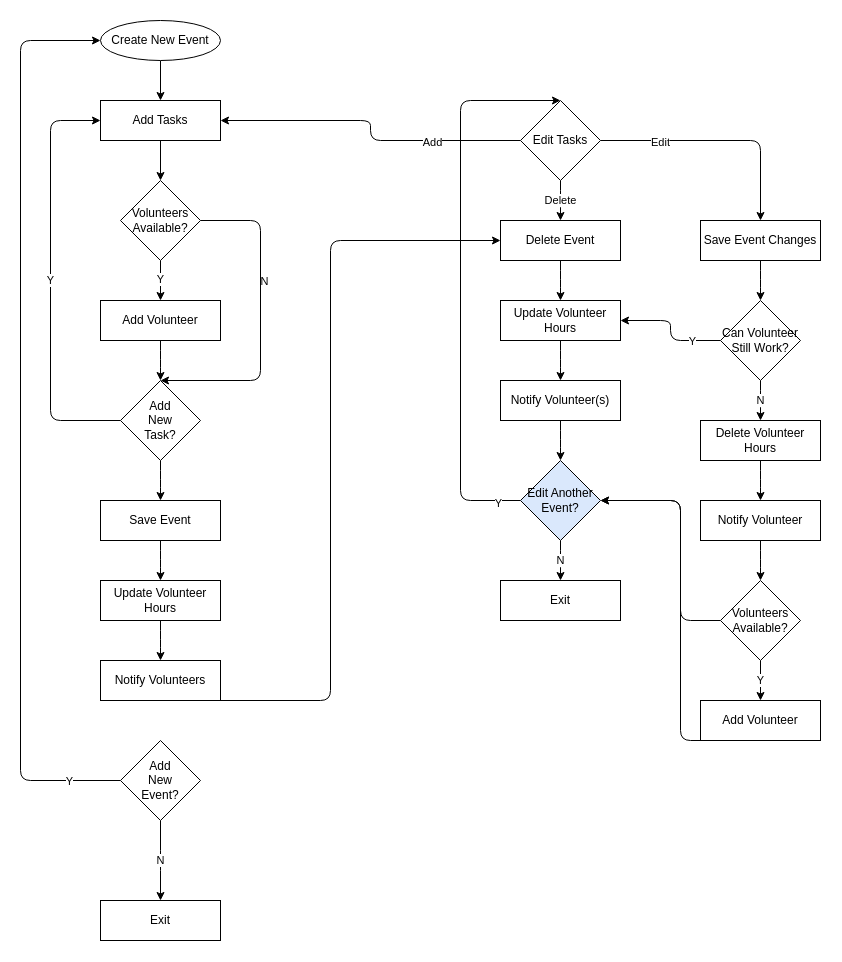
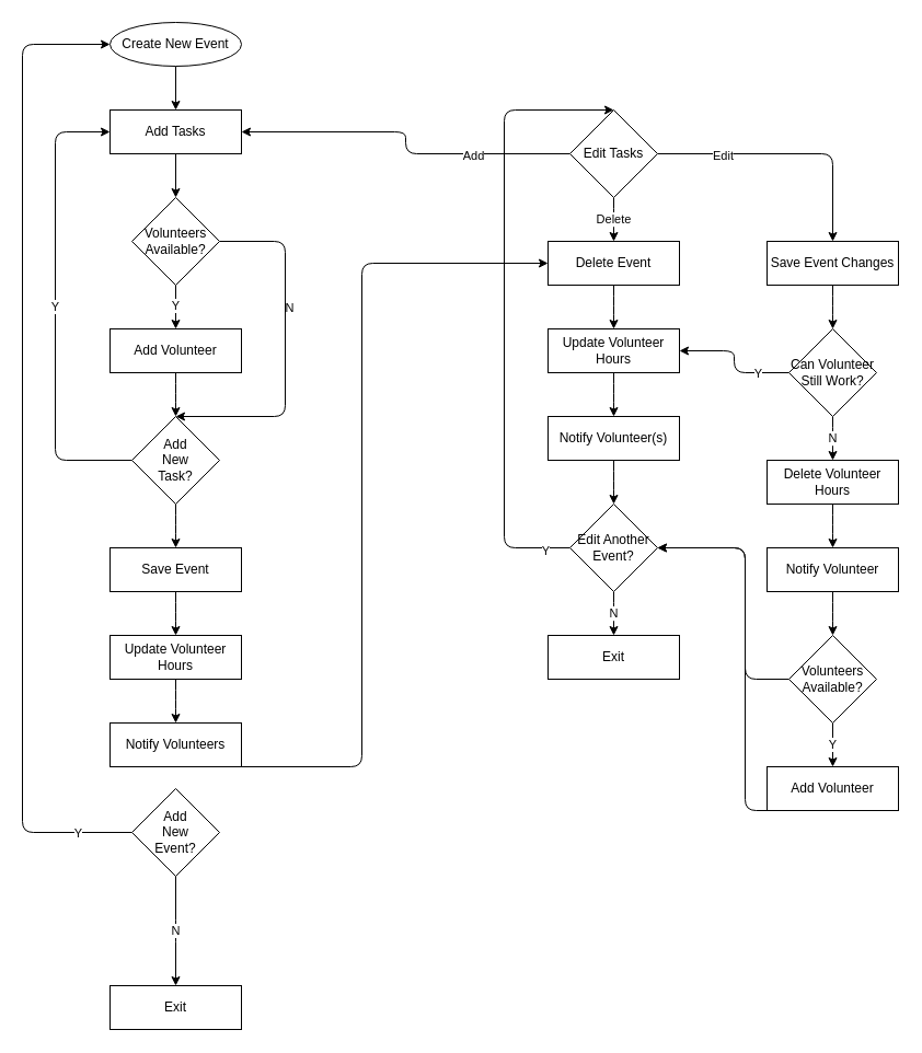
  <mxCell id="0" />
  <mxCell id="1" parent="0" />
  <mxCell id="2" style="edgeStyle=none;html=1;entryX=0.5;entryY=0;entryDx=0;entryDy=0;" edge="1" parent="1" source="3" target="5"><mxGeometry relative="1" as="geometry" /></mxCell>
  <mxCell id="3" value="Create New Event" style="ellipse;whiteSpace=wrap;html=1;" vertex="1" parent="1"><mxGeometry x="100" y="20" width="120" height="40" as="geometry" /></mxCell>
  <mxCell id="4" style="edgeStyle=none;html=1;exitX=0.5;exitY=1;exitDx=0;exitDy=0;entryX=0.5;entryY=0;entryDx=0;entryDy=0;" edge="1" parent="1" source="5" target="10"><mxGeometry relative="1" as="geometry" /></mxCell>
  <mxCell id="5" value="Add Tasks" style="rounded=0;whiteSpace=wrap;html=1;" vertex="1" parent="1"><mxGeometry x="100" y="100" width="120" height="40" as="geometry" /></mxCell>
  <mxCell id="6" style="edgeStyle=none;html=1;exitX=0.5;exitY=1;exitDx=0;exitDy=0;entryX=0.5;entryY=0;entryDx=0;entryDy=0;" edge="1" parent="1" source="10" target="12"><mxGeometry relative="1" as="geometry" /></mxCell>
  <mxCell id="7" value="Y" style="edgeLabel;html=1;align=center;verticalAlign=middle;resizable=0;points=[];" vertex="1" connectable="0" parent="6"><mxGeometry x="-0.108" y="-1" relative="1" as="geometry"><mxPoint as="offset" /></mxGeometry></mxCell>
  <mxCell id="8" style="edgeStyle=elbowEdgeStyle;html=1;exitX=1;exitY=0.5;exitDx=0;exitDy=0;entryX=0.5;entryY=0;entryDx=0;entryDy=0;" edge="1" parent="1" source="10" target="15"><mxGeometry relative="1" as="geometry"><Array as="points"><mxPoint x="260" y="300" /></Array></mxGeometry></mxCell>
  <mxCell id="9" value="N" style="edgeLabel;html=1;align=center;verticalAlign=middle;resizable=0;points=[];" vertex="1" connectable="0" parent="8"><mxGeometry x="-0.253" y="3" relative="1" as="geometry"><mxPoint as="offset" /></mxGeometry></mxCell>
  <mxCell id="10" value="Volunteers&lt;br&gt;Available?" style="rhombus;whiteSpace=wrap;html=1;" vertex="1" parent="1"><mxGeometry x="120" y="180" width="80" height="80" as="geometry" /></mxCell>
  <mxCell id="11" style="edgeStyle=elbowEdgeStyle;html=1;exitX=0.5;exitY=1;exitDx=0;exitDy=0;" edge="1" parent="1" source="12"><mxGeometry relative="1" as="geometry"><mxPoint x="160" y="380" as="targetPoint" /></mxGeometry></mxCell>
  <mxCell id="12" value="Add Volunteer" style="rounded=0;whiteSpace=wrap;html=1;" vertex="1" parent="1"><mxGeometry x="100" y="300" width="120" height="40" as="geometry" /></mxCell>
  <mxCell id="13" value="Y" style="edgeStyle=elbowEdgeStyle;html=1;exitX=0;exitY=0.5;exitDx=0;exitDy=0;entryX=0;entryY=0.5;entryDx=0;entryDy=0;elbow=vertical;" edge="1" parent="1" source="15" target="5"><mxGeometry relative="1" as="geometry"><Array as="points"><mxPoint x="50" y="190" /></Array></mxGeometry></mxCell>
  <mxCell id="14" style="edgeStyle=elbowEdgeStyle;html=1;exitX=0.5;exitY=1;exitDx=0;exitDy=0;entryX=0.5;entryY=0;entryDx=0;entryDy=0;" edge="1" parent="1" source="15" target="17"><mxGeometry relative="1" as="geometry" /></mxCell>
  <mxCell id="15" value="Add&lt;br&gt;New&lt;br&gt;Task?" style="rhombus;whiteSpace=wrap;html=1;" vertex="1" parent="1"><mxGeometry x="120" y="380" width="80" height="80" as="geometry" /></mxCell>
  <mxCell id="16" style="edgeStyle=elbowEdgeStyle;html=1;exitX=0.5;exitY=1;exitDx=0;exitDy=0;entryX=0.5;entryY=0;entryDx=0;entryDy=0;" edge="1" parent="1" source="17" target="34"><mxGeometry relative="1" as="geometry" /></mxCell>
  <mxCell id="17" value="Save Event" style="rounded=0;whiteSpace=wrap;html=1;" vertex="1" parent="1"><mxGeometry x="100" y="500" width="120" height="40" as="geometry" /></mxCell>
  <mxCell id="18" style="edgeStyle=elbowEdgeStyle;html=1;exitX=0;exitY=0.5;exitDx=0;exitDy=0;entryX=0;entryY=0.5;entryDx=0;entryDy=0;" edge="1" parent="1" source="21" target="3"><mxGeometry relative="1" as="geometry"><Array as="points"><mxPoint x="20" y="270" /></Array></mxGeometry></mxCell>
  <mxCell id="19" value="Y" style="edgeLabel;html=1;align=center;verticalAlign=middle;resizable=0;points=[];" vertex="1" connectable="0" parent="18"><mxGeometry x="-0.888" relative="1" as="geometry"><mxPoint as="offset" /></mxGeometry></mxCell>
  <mxCell id="20" value="N" style="edgeStyle=elbowEdgeStyle;html=1;exitX=0.5;exitY=1;exitDx=0;exitDy=0;entryX=0.5;entryY=0;entryDx=0;entryDy=0;elbow=vertical;" edge="1" parent="1" source="21" target="22"><mxGeometry relative="1" as="geometry"><mxPoint x="160" y="770" as="targetPoint" /></mxGeometry></mxCell>
- <mxCell id="21" value="Add&lt;br&gt;New&lt;br&gt;Event?" style="rhombus;whiteSpace=wrap;html=1;" vertex="1" parent="1"><mxGeometry x="120" y="740" width="80" height="80" as="geometry" /></mxCell>
+ <mxCell id="21" value="Add&lt;br&gt;New&lt;br&gt;Event?" style="rhombus;whiteSpace=wrap;html=1;" vertex="1" parent="1"><mxGeometry x="120" y="720" width="80" height="80" as="geometry" /></mxCell>
  <mxCell id="22" value="Exit" style="rounded=0;whiteSpace=wrap;html=1;" vertex="1" parent="1"><mxGeometry x="100" y="900" width="120" height="40" as="geometry" /></mxCell>
  <mxCell id="23" style="edgeStyle=elbowEdgeStyle;html=1;exitX=0.5;exitY=1;exitDx=0;exitDy=0;" edge="1" parent="1" source="24" target="32"><mxGeometry relative="1" as="geometry" /></mxCell>
  <mxCell id="24" value="Notify Volunteers" style="rounded=0;whiteSpace=wrap;html=1;" vertex="1" parent="1"><mxGeometry x="100" y="660" width="120" height="40" as="geometry" /></mxCell>
  <mxCell id="25" value="Delete" style="edgeStyle=elbowEdgeStyle;html=1;exitX=0.5;exitY=1;exitDx=0;exitDy=0;entryX=0.5;entryY=0;entryDx=0;entryDy=0;elbow=vertical;" edge="1" parent="1" source="30" target="32"><mxGeometry relative="1" as="geometry" /></mxCell>
  <mxCell id="26" style="edgeStyle=elbowEdgeStyle;html=1;exitX=0;exitY=0.5;exitDx=0;exitDy=0;entryX=1;entryY=0.5;entryDx=0;entryDy=0;" edge="1" parent="1" source="30" target="5"><mxGeometry relative="1" as="geometry" /></mxCell>
  <mxCell id="27" value="Add" style="edgeLabel;html=1;align=center;verticalAlign=middle;resizable=0;points=[];" vertex="1" connectable="0" parent="26"><mxGeometry x="-0.443" y="1" relative="1" as="geometry"><mxPoint as="offset" /></mxGeometry></mxCell>
  <mxCell id="28" style="edgeStyle=elbowEdgeStyle;html=1;exitX=1;exitY=0.5;exitDx=0;exitDy=0;entryX=0.5;entryY=0;entryDx=0;entryDy=0;" edge="1" parent="1" source="30" target="44"><mxGeometry relative="1" as="geometry"><Array as="points"><mxPoint x="760" y="180" /></Array></mxGeometry></mxCell>
  <mxCell id="29" value="Edit" style="edgeLabel;html=1;align=center;verticalAlign=middle;resizable=0;points=[];" vertex="1" connectable="0" parent="28"><mxGeometry x="-0.511" y="-1" relative="1" as="geometry"><mxPoint as="offset" /></mxGeometry></mxCell>
  <mxCell id="30" value="Edit Tasks" style="rhombus;whiteSpace=wrap;html=1;" vertex="1" parent="1"><mxGeometry x="520" y="100" width="80" height="80" as="geometry" /></mxCell>
  <mxCell id="31" style="edgeStyle=elbowEdgeStyle;html=1;exitX=0.5;exitY=1;exitDx=0;exitDy=0;entryX=0.5;entryY=0;entryDx=0;entryDy=0;" edge="1" parent="1" source="32" target="38"><mxGeometry relative="1" as="geometry" /></mxCell>
  <mxCell id="32" value="Delete Event" style="rounded=0;whiteSpace=wrap;html=1;" vertex="1" parent="1"><mxGeometry x="500" y="220" width="120" height="40" as="geometry" /></mxCell>
  <mxCell id="33" style="edgeStyle=elbowEdgeStyle;html=1;exitX=0.5;exitY=1;exitDx=0;exitDy=0;entryX=0.5;entryY=0;entryDx=0;entryDy=0;" edge="1" parent="1" source="34" target="24"><mxGeometry relative="1" as="geometry" /></mxCell>
  <mxCell id="34" value="Update Volunteer Hours" style="rounded=0;whiteSpace=wrap;html=1;" vertex="1" parent="1"><mxGeometry x="100" y="580" width="120" height="40" as="geometry" /></mxCell>
  <mxCell id="35" style="edgeStyle=elbowEdgeStyle;html=1;exitX=0.5;exitY=1;exitDx=0;exitDy=0;entryX=0.5;entryY=0;entryDx=0;entryDy=0;" edge="1" parent="1" source="36" target="42"><mxGeometry relative="1" as="geometry" /></mxCell>
  <mxCell id="36" value="Notify Volunteer(s)" style="rounded=0;whiteSpace=wrap;html=1;" vertex="1" parent="1"><mxGeometry x="500" y="380" width="120" height="40" as="geometry" /></mxCell>
  <mxCell id="37" style="edgeStyle=elbowEdgeStyle;html=1;exitX=0.5;exitY=1;exitDx=0;exitDy=0;entryX=0.5;entryY=0;entryDx=0;entryDy=0;" edge="1" parent="1" source="38" target="36"><mxGeometry relative="1" as="geometry" /></mxCell>
  <mxCell id="38" value="Update Volunteer Hours" style="rounded=0;whiteSpace=wrap;html=1;" vertex="1" parent="1"><mxGeometry x="500" y="300" width="120" height="40" as="geometry" /></mxCell>
  <mxCell id="39" value="N" style="edgeStyle=elbowEdgeStyle;html=1;exitX=0.5;exitY=1;exitDx=0;exitDy=0;entryX=0.5;entryY=0;entryDx=0;entryDy=0;elbow=vertical;" edge="1" parent="1" source="42" target="58"><mxGeometry relative="1" as="geometry" /></mxCell>
  <mxCell id="40" style="edgeStyle=elbowEdgeStyle;html=1;exitX=0;exitY=0.5;exitDx=0;exitDy=0;entryX=0.5;entryY=0;entryDx=0;entryDy=0;" edge="1" parent="1" source="42" target="30"><mxGeometry relative="1" as="geometry"><Array as="points"><mxPoint x="460" y="280" /></Array></mxGeometry></mxCell>
  <mxCell id="41" value="Y" style="edgeLabel;html=1;align=center;verticalAlign=middle;resizable=0;points=[];" vertex="1" connectable="0" parent="40"><mxGeometry x="-0.919" y="2" relative="1" as="geometry"><mxPoint as="offset" /></mxGeometry></mxCell>
- <mxCell id="42" value="Edit Another Event?" style="rhombus;whiteSpace=wrap;html=1;fillColor=#dae8fc;" vertex="1" parent="1"><mxGeometry x="520" y="460" width="80" height="80" as="geometry" /></mxCell>
+ <mxCell id="42" value="Edit Another Event?" style="rhombus;whiteSpace=wrap;html=1;" vertex="1" parent="1"><mxGeometry x="520" y="460" width="80" height="80" as="geometry" /></mxCell>
  <mxCell id="43" style="edgeStyle=elbowEdgeStyle;html=1;exitX=0.5;exitY=1;exitDx=0;exitDy=0;entryX=0.5;entryY=0;entryDx=0;entryDy=0;" edge="1" parent="1" source="44" target="48"><mxGeometry relative="1" as="geometry" /></mxCell>
  <mxCell id="44" value="Save Event Changes" style="rounded=0;whiteSpace=wrap;html=1;" vertex="1" parent="1"><mxGeometry x="700" y="220" width="120" height="40" as="geometry" /></mxCell>
  <mxCell id="45" style="edgeStyle=elbowEdgeStyle;html=1;exitX=0;exitY=0.5;exitDx=0;exitDy=0;entryX=1;entryY=0.5;entryDx=0;entryDy=0;" edge="1" parent="1" source="48" target="38"><mxGeometry relative="1" as="geometry" /></mxCell>
  <mxCell id="46" value="Y" style="edgeLabel;html=1;align=center;verticalAlign=middle;resizable=0;points=[];" vertex="1" connectable="0" parent="45"><mxGeometry x="-0.511" relative="1" as="geometry"><mxPoint as="offset" /></mxGeometry></mxCell>
  <mxCell id="47" value="N" style="edgeStyle=elbowEdgeStyle;html=1;exitX=0.5;exitY=1;exitDx=0;exitDy=0;entryX=0.5;entryY=0;entryDx=0;entryDy=0;elbow=vertical;" edge="1" parent="1" source="48" target="55"><mxGeometry relative="1" as="geometry" /></mxCell>
  <mxCell id="48" value="Can Volunteer Still Work?" style="rhombus;whiteSpace=wrap;html=1;" vertex="1" parent="1"><mxGeometry x="720" y="300" width="80" height="80" as="geometry" /></mxCell>
  <mxCell id="49" value="Y" style="edgeStyle=none;html=1;exitX=0.5;exitY=1;exitDx=0;exitDy=0;entryX=0.5;entryY=0;entryDx=0;entryDy=0;" edge="1" parent="1" source="51" target="53"><mxGeometry relative="1" as="geometry" /></mxCell>
  <mxCell id="50" style="edgeStyle=elbowEdgeStyle;html=1;exitX=0;exitY=0.5;exitDx=0;exitDy=0;entryX=1;entryY=0.5;entryDx=0;entryDy=0;" edge="1" parent="1" source="51" target="42"><mxGeometry relative="1" as="geometry"><Array as="points"><mxPoint x="680" y="550" /></Array></mxGeometry></mxCell>
  <mxCell id="51" value="Volunteers&lt;br&gt;Available?" style="rhombus;whiteSpace=wrap;html=1;" vertex="1" parent="1"><mxGeometry x="720" y="580" width="80" height="80" as="geometry" /></mxCell>
  <mxCell id="52" style="edgeStyle=elbowEdgeStyle;html=1;exitX=0.5;exitY=1;exitDx=0;exitDy=0;" edge="1" parent="1" source="53"><mxGeometry relative="1" as="geometry"><mxPoint x="600" y="500" as="targetPoint" /><Array as="points"><mxPoint x="680" y="750" /></Array></mxGeometry></mxCell>
  <mxCell id="53" value="Add Volunteer" style="rounded=0;whiteSpace=wrap;html=1;" vertex="1" parent="1"><mxGeometry x="700" y="700" width="120" height="40" as="geometry" /></mxCell>
  <mxCell id="54" style="edgeStyle=elbowEdgeStyle;html=1;exitX=0.5;exitY=1;exitDx=0;exitDy=0;entryX=0.5;entryY=0;entryDx=0;entryDy=0;" edge="1" parent="1" source="55" target="57"><mxGeometry relative="1" as="geometry" /></mxCell>
  <mxCell id="55" value="Delete Volunteer Hours" style="rounded=0;whiteSpace=wrap;html=1;" vertex="1" parent="1"><mxGeometry x="700" y="420" width="120" height="40" as="geometry" /></mxCell>
  <mxCell id="56" style="edgeStyle=elbowEdgeStyle;html=1;exitX=0.5;exitY=1;exitDx=0;exitDy=0;entryX=0.5;entryY=0;entryDx=0;entryDy=0;" edge="1" parent="1" source="57" target="51"><mxGeometry relative="1" as="geometry" /></mxCell>
  <mxCell id="57" value="Notify Volunteer" style="rounded=0;whiteSpace=wrap;html=1;" vertex="1" parent="1"><mxGeometry x="700" y="500" width="120" height="40" as="geometry" /></mxCell>
  <mxCell id="58" value="Exit" style="rounded=0;whiteSpace=wrap;html=1;" vertex="1" parent="1"><mxGeometry x="500" y="580" width="120" height="40" as="geometry" /></mxCell>
